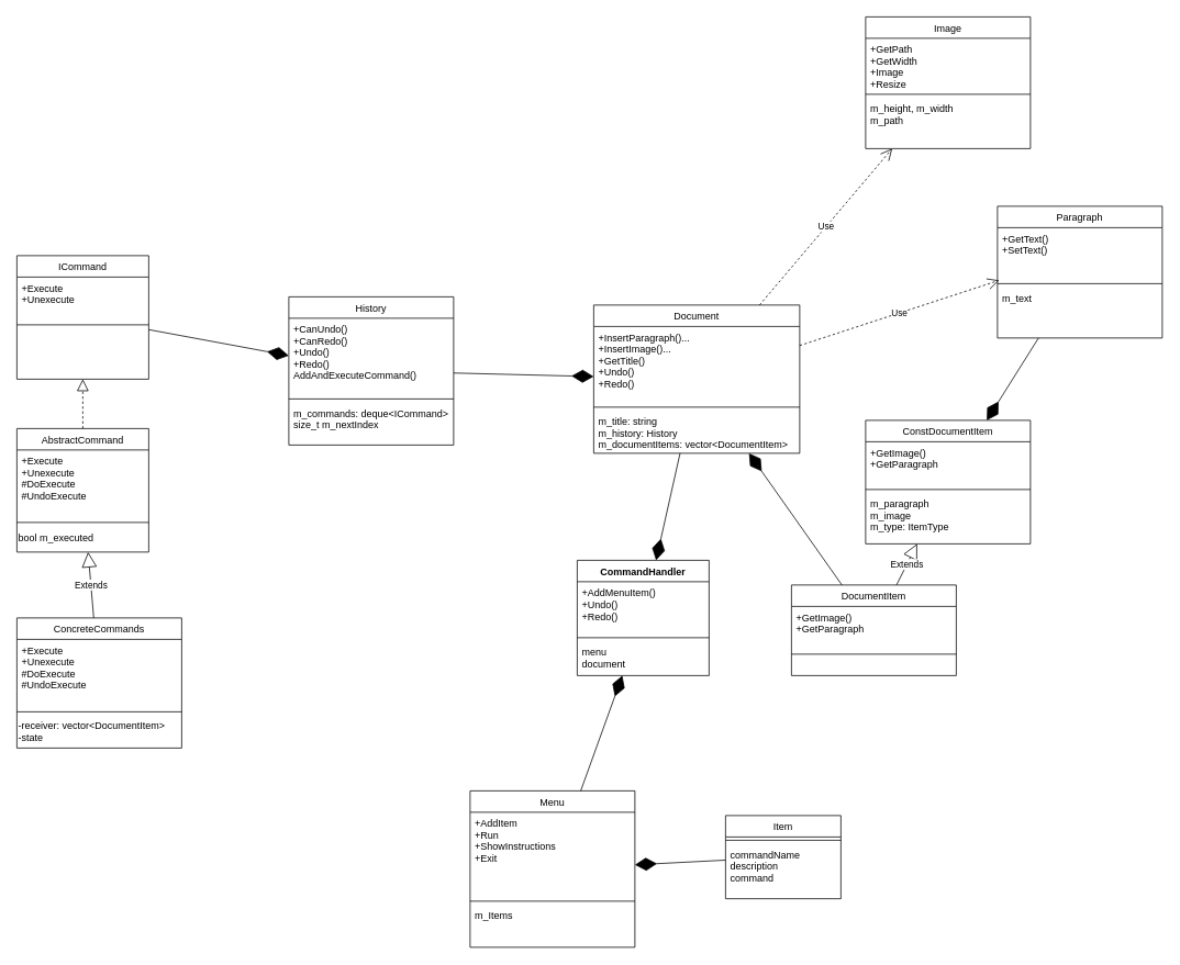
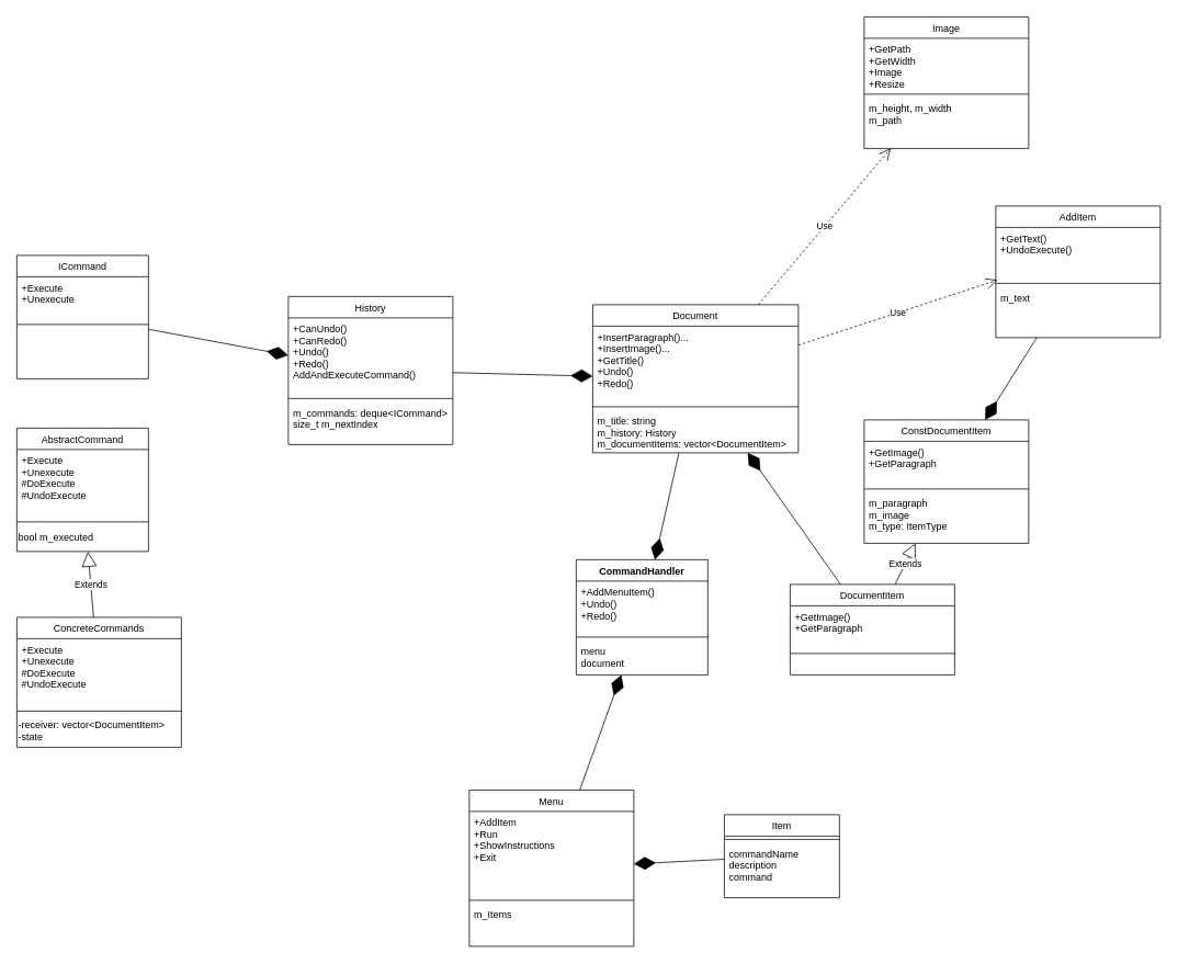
  <mxCell id="0" />
  <mxCell id="1" parent="0" />
  <mxCell id="2" value="ICommand" style="swimlane;fontStyle=0;align=center;verticalAlign=top;childLayout=stackLayout;horizontal=1;startSize=26;horizontalStack=0;resizeParent=1;resizeLast=0;collapsible=1;marginBottom=0;rounded=0;shadow=0;strokeWidth=1;" parent="1" vertex="1"><mxGeometry x="20" y="310" width="160" height="150" as="geometry"><mxRectangle x="550" y="140" width="160" height="26" as="alternateBounds" /></mxGeometry></mxCell>
  <mxCell id="3" value="+Execute&#10;+Unexecute" style="text;align=left;verticalAlign=top;spacingLeft=4;spacingRight=4;overflow=hidden;rotatable=0;points=[[0,0.5],[1,0.5]];portConstraint=eastwest;" parent="2" vertex="1"><mxGeometry y="26" width="160" height="54" as="geometry" /></mxCell>
  <mxCell id="4" value="" style="line;html=1;strokeWidth=1;align=left;verticalAlign=middle;spacingTop=-1;spacingLeft=3;spacingRight=3;rotatable=0;labelPosition=right;points=[];portConstraint=eastwest;" parent="2" vertex="1"><mxGeometry y="80" width="160" height="8" as="geometry" /></mxCell>
  <mxCell id="5" value="AbstractCommand" style="swimlane;fontStyle=0;align=center;verticalAlign=top;childLayout=stackLayout;horizontal=1;startSize=26;horizontalStack=0;resizeParent=1;resizeLast=0;collapsible=1;marginBottom=0;rounded=0;shadow=0;strokeWidth=1;" vertex="1" parent="1"><mxGeometry x="20" y="520" width="160" height="150" as="geometry"><mxRectangle x="550" y="140" width="160" height="26" as="alternateBounds" /></mxGeometry></mxCell>
  <mxCell id="6" value="+Execute&#10;+Unexecute&#10;#DoExecute&#10;#UndoExecute" style="text;align=left;verticalAlign=top;spacingLeft=4;spacingRight=4;overflow=hidden;rotatable=0;points=[[0,0.5],[1,0.5]];portConstraint=eastwest;" vertex="1" parent="5"><mxGeometry y="26" width="160" height="84" as="geometry" /></mxCell>
  <mxCell id="7" value="" style="line;html=1;strokeWidth=1;align=left;verticalAlign=middle;spacingTop=-1;spacingLeft=3;spacingRight=3;rotatable=0;labelPosition=right;points=[];portConstraint=eastwest;" vertex="1" parent="5"><mxGeometry y="110" width="160" height="8" as="geometry" /></mxCell>
  <mxCell id="8" value="bool m_executed" style="text;html=1;align=left;verticalAlign=middle;resizable=0;points=[];autosize=1;strokeColor=none;fillColor=none;" vertex="1" parent="5"><mxGeometry y="118" width="160" height="30" as="geometry" /></mxCell>
  <mxCell id="9" value="ConcreteCommands" style="swimlane;fontStyle=0;align=center;verticalAlign=top;childLayout=stackLayout;horizontal=1;startSize=26;horizontalStack=0;resizeParent=1;resizeLast=0;collapsible=1;marginBottom=0;rounded=0;shadow=0;strokeWidth=1;" vertex="1" parent="1"><mxGeometry x="20" y="750" width="200" height="158" as="geometry"><mxRectangle x="550" y="140" width="160" height="26" as="alternateBounds" /></mxGeometry></mxCell>
  <mxCell id="10" value="+Execute&#10;+Unexecute&#10;#DoExecute&#10;#UndoExecute" style="text;align=left;verticalAlign=top;spacingLeft=4;spacingRight=4;overflow=hidden;rotatable=0;points=[[0,0.5],[1,0.5]];portConstraint=eastwest;" vertex="1" parent="9"><mxGeometry y="26" width="200" height="84" as="geometry" /></mxCell>
  <mxCell id="11" value="" style="line;html=1;strokeWidth=1;align=left;verticalAlign=middle;spacingTop=-1;spacingLeft=3;spacingRight=3;rotatable=0;labelPosition=right;points=[];portConstraint=eastwest;" vertex="1" parent="9"><mxGeometry y="110" width="200" height="8" as="geometry" /></mxCell>
  <mxCell id="12" value="-receiver: vector&amp;lt;DocumentItem&amp;gt;&lt;div&gt;-state&lt;/div&gt;" style="text;html=1;align=left;verticalAlign=middle;resizable=0;points=[];autosize=1;strokeColor=none;fillColor=none;" vertex="1" parent="9"><mxGeometry y="118" width="200" height="40" as="geometry" /></mxCell>
  <mxCell id="13" value="Extends" style="endArrow=block;endSize=16;endFill=0;html=1;rounded=0;" edge="1" parent="1" source="9" target="5"><mxGeometry width="160" relative="1" as="geometry"><mxPoint x="160" y="700" as="sourcePoint" /><mxPoint x="250" y="630" as="targetPoint" /></mxGeometry></mxCell>
  <mxCell id="14" value="History" style="swimlane;fontStyle=0;align=center;verticalAlign=top;childLayout=stackLayout;horizontal=1;startSize=26;horizontalStack=0;resizeParent=1;resizeLast=0;collapsible=1;marginBottom=0;rounded=0;shadow=0;strokeWidth=1;" vertex="1" parent="1"><mxGeometry x="350" y="360" width="200" height="180" as="geometry"><mxRectangle x="550" y="140" width="160" height="26" as="alternateBounds" /></mxGeometry></mxCell>
  <mxCell id="15" value="+CanUndo()&#10;+CanRedo()&#10;+Undo()&#10;+Redo()&#10;AddAndExecuteCommand()&#10;" style="text;align=left;verticalAlign=top;spacingLeft=4;spacingRight=4;overflow=hidden;rotatable=0;points=[[0,0.5],[1,0.5]];portConstraint=eastwest;" vertex="1" parent="14"><mxGeometry y="26" width="200" height="94" as="geometry" /></mxCell>
  <mxCell id="16" value="" style="line;html=1;strokeWidth=1;align=left;verticalAlign=middle;spacingTop=-1;spacingLeft=3;spacingRight=3;rotatable=0;labelPosition=right;points=[];portConstraint=eastwest;" vertex="1" parent="14"><mxGeometry y="120" width="200" height="8" as="geometry" /></mxCell>
  <mxCell id="17" value="m_commands: deque&lt;ICommand&gt;&#10;size_t m_nextIndex" style="text;align=left;verticalAlign=top;spacingLeft=4;spacingRight=4;overflow=hidden;rotatable=0;points=[[0,0.5],[1,0.5]];portConstraint=eastwest;" vertex="1" parent="14"><mxGeometry y="128" width="200" height="52" as="geometry" /></mxCell>
- <mxCell id="18" value="" style="endArrow=block;dashed=1;endFill=0;endSize=12;html=1;rounded=0;" edge="1" parent="1" source="5" target="2"><mxGeometry width="160" relative="1" as="geometry"><mxPoint x="170" y="580" as="sourcePoint" /><mxPoint x="330" y="580" as="targetPoint" /></mxGeometry></mxCell>
  <mxCell id="19" value="" style="endArrow=diamondThin;endFill=1;endSize=24;html=1;rounded=0;" edge="1" parent="1" source="2" target="14"><mxGeometry width="160" relative="1" as="geometry"><mxPoint x="170" y="580" as="sourcePoint" /><mxPoint x="320" y="460" as="targetPoint" /></mxGeometry></mxCell>
  <mxCell id="20" value="Document" style="swimlane;fontStyle=0;align=center;verticalAlign=top;childLayout=stackLayout;horizontal=1;startSize=26;horizontalStack=0;resizeParent=1;resizeLast=0;collapsible=1;marginBottom=0;rounded=0;shadow=0;strokeWidth=1;" vertex="1" parent="1"><mxGeometry x="720" y="370" width="250" height="180" as="geometry"><mxRectangle x="550" y="140" width="160" height="26" as="alternateBounds" /></mxGeometry></mxCell>
  <mxCell id="21" value="+InsertParagraph()...&#10;+InsertImage()...&#10;+GetTitle()&#10;+Undo()&#10;+Redo()&#10;" style="text;align=left;verticalAlign=top;spacingLeft=4;spacingRight=4;overflow=hidden;rotatable=0;points=[[0,0.5],[1,0.5]];portConstraint=eastwest;" vertex="1" parent="20"><mxGeometry y="26" width="250" height="94" as="geometry" /></mxCell>
  <mxCell id="22" value="" style="line;html=1;strokeWidth=1;align=left;verticalAlign=middle;spacingTop=-1;spacingLeft=3;spacingRight=3;rotatable=0;labelPosition=right;points=[];portConstraint=eastwest;" vertex="1" parent="20"><mxGeometry y="120" width="250" height="8" as="geometry" /></mxCell>
  <mxCell id="23" value="m_title: string&#10;m_history: History&#10;m_documentItems: vector&lt;DocumentItem&gt;" style="text;align=left;verticalAlign=top;spacingLeft=4;spacingRight=4;overflow=hidden;rotatable=0;points=[[0,0.5],[1,0.5]];portConstraint=eastwest;" vertex="1" parent="20"><mxGeometry y="128" width="250" height="52" as="geometry" /></mxCell>
  <mxCell id="24" value="" style="endArrow=diamondThin;endFill=1;endSize=24;html=1;rounded=0;" edge="1" parent="1" source="14" target="20"><mxGeometry width="160" relative="1" as="geometry"><mxPoint x="710" y="470" as="sourcePoint" /><mxPoint x="870" y="470" as="targetPoint" /></mxGeometry></mxCell>
  <mxCell id="25" value="" style="endArrow=diamondThin;endFill=1;endSize=24;html=1;rounded=0;" edge="1" parent="1" source="26" target="20"><mxGeometry width="160" relative="1" as="geometry"><mxPoint x="1460" y="380" as="sourcePoint" /><mxPoint x="1220" y="510" as="targetPoint" /></mxGeometry></mxCell>
  <mxCell id="26" value="DocumentItem" style="swimlane;fontStyle=0;align=center;verticalAlign=top;childLayout=stackLayout;horizontal=1;startSize=26;horizontalStack=0;resizeParent=1;resizeLast=0;collapsible=1;marginBottom=0;rounded=0;shadow=0;strokeWidth=1;" vertex="1" parent="1"><mxGeometry x="960" y="710" width="200" height="110" as="geometry"><mxRectangle x="550" y="140" width="160" height="26" as="alternateBounds" /></mxGeometry></mxCell>
  <mxCell id="27" value="+GetImage()&#10;+GetParagraph" style="text;align=left;verticalAlign=top;spacingLeft=4;spacingRight=4;overflow=hidden;rotatable=0;points=[[0,0.5],[1,0.5]];portConstraint=eastwest;" vertex="1" parent="26"><mxGeometry y="26" width="200" height="54" as="geometry" /></mxCell>
  <mxCell id="28" value="" style="line;html=1;strokeWidth=1;align=left;verticalAlign=middle;spacingTop=-1;spacingLeft=3;spacingRight=3;rotatable=0;labelPosition=right;points=[];portConstraint=eastwest;" vertex="1" parent="26"><mxGeometry y="80" width="200" height="8" as="geometry" /></mxCell>
  <mxCell id="29" value="ConstDocumentItem" style="swimlane;fontStyle=0;align=center;verticalAlign=top;childLayout=stackLayout;horizontal=1;startSize=26;horizontalStack=0;resizeParent=1;resizeLast=0;collapsible=1;marginBottom=0;rounded=0;shadow=0;strokeWidth=1;" vertex="1" parent="1"><mxGeometry x="1050" y="510" width="200" height="150" as="geometry"><mxRectangle x="550" y="140" width="160" height="26" as="alternateBounds" /></mxGeometry></mxCell>
  <mxCell id="30" value="+GetImage()&#10;+GetParagraph" style="text;align=left;verticalAlign=top;spacingLeft=4;spacingRight=4;overflow=hidden;rotatable=0;points=[[0,0.5],[1,0.5]];portConstraint=eastwest;" vertex="1" parent="29"><mxGeometry y="26" width="200" height="54" as="geometry" /></mxCell>
  <mxCell id="31" value="" style="line;html=1;strokeWidth=1;align=left;verticalAlign=middle;spacingTop=-1;spacingLeft=3;spacingRight=3;rotatable=0;labelPosition=right;points=[];portConstraint=eastwest;" vertex="1" parent="29"><mxGeometry y="80" width="200" height="8" as="geometry" /></mxCell>
  <mxCell id="32" value="m_paragraph&#10;m_image&#10;m_type: ItemType" style="text;align=left;verticalAlign=top;spacingLeft=4;spacingRight=4;overflow=hidden;rotatable=0;points=[[0,0.5],[1,0.5]];portConstraint=eastwest;" vertex="1" parent="29"><mxGeometry y="88" width="200" height="52" as="geometry" /></mxCell>
  <mxCell id="33" value="Extends" style="endArrow=block;endSize=16;endFill=0;html=1;rounded=0;" edge="1" parent="1" source="26" target="29"><mxGeometry width="160" relative="1" as="geometry"><mxPoint x="1060" y="510" as="sourcePoint" /><mxPoint x="1220" y="510" as="targetPoint" /></mxGeometry></mxCell>
  <mxCell id="34" value="Image" style="swimlane;fontStyle=0;align=center;verticalAlign=top;childLayout=stackLayout;horizontal=1;startSize=26;horizontalStack=0;resizeParent=1;resizeLast=0;collapsible=1;marginBottom=0;rounded=0;shadow=0;strokeWidth=1;" vertex="1" parent="1"><mxGeometry x="1050" y="20" width="200" height="160" as="geometry"><mxRectangle x="550" y="140" width="160" height="26" as="alternateBounds" /></mxGeometry></mxCell>
  <mxCell id="35" value="+GetPath&#10;+GetWidth&#10;+Image&#10;+Resize" style="text;align=left;verticalAlign=top;spacingLeft=4;spacingRight=4;overflow=hidden;rotatable=0;points=[[0,0.5],[1,0.5]];portConstraint=eastwest;" vertex="1" parent="34"><mxGeometry y="26" width="200" height="64" as="geometry" /></mxCell>
  <mxCell id="36" value="" style="line;html=1;strokeWidth=1;align=left;verticalAlign=middle;spacingTop=-1;spacingLeft=3;spacingRight=3;rotatable=0;labelPosition=right;points=[];portConstraint=eastwest;" vertex="1" parent="34"><mxGeometry y="90" width="200" height="8" as="geometry" /></mxCell>
  <mxCell id="37" value="m_height, m_width&#10;m_path" style="text;align=left;verticalAlign=top;spacingLeft=4;spacingRight=4;overflow=hidden;rotatable=0;points=[[0,0.5],[1,0.5]];portConstraint=eastwest;" vertex="1" parent="34"><mxGeometry y="98" width="200" height="62" as="geometry" /></mxCell>
- <mxCell id="38" value="Paragraph" style="swimlane;fontStyle=0;align=center;verticalAlign=top;childLayout=stackLayout;horizontal=1;startSize=26;horizontalStack=0;resizeParent=1;resizeLast=0;collapsible=1;marginBottom=0;rounded=0;shadow=0;strokeWidth=1;" vertex="1" parent="1"><mxGeometry x="1210" y="250" width="200" height="160" as="geometry"><mxRectangle x="550" y="140" width="160" height="26" as="alternateBounds" /></mxGeometry></mxCell>
- <mxCell id="39" value="+GetText()&#10;+SetText()" style="text;align=left;verticalAlign=top;spacingLeft=4;spacingRight=4;overflow=hidden;rotatable=0;points=[[0,0.5],[1,0.5]];portConstraint=eastwest;" vertex="1" parent="38"><mxGeometry y="26" width="200" height="64" as="geometry" /></mxCell>
+ <mxCell id="38" value="AddItem" style="swimlane;fontStyle=0;align=center;verticalAlign=top;childLayout=stackLayout;horizontal=1;startSize=26;horizontalStack=0;resizeParent=1;resizeLast=0;collapsible=1;marginBottom=0;rounded=0;shadow=0;strokeWidth=1;" vertex="1" parent="1"><mxGeometry x="1210" y="250" width="200" height="160" as="geometry"><mxRectangle x="550" y="140" width="160" height="26" as="alternateBounds" /></mxGeometry></mxCell>
+ <mxCell id="39" value="+GetText()&#10;+UndoExecute()" style="text;align=left;verticalAlign=top;spacingLeft=4;spacingRight=4;overflow=hidden;rotatable=0;points=[[0,0.5],[1,0.5]];portConstraint=eastwest;" vertex="1" parent="38"><mxGeometry y="26" width="200" height="64" as="geometry" /></mxCell>
  <mxCell id="40" value="" style="line;html=1;strokeWidth=1;align=left;verticalAlign=middle;spacingTop=-1;spacingLeft=3;spacingRight=3;rotatable=0;labelPosition=right;points=[];portConstraint=eastwest;" vertex="1" parent="38"><mxGeometry y="90" width="200" height="8" as="geometry" /></mxCell>
  <mxCell id="41" value="m_text&#10;" style="text;align=left;verticalAlign=top;spacingLeft=4;spacingRight=4;overflow=hidden;rotatable=0;points=[[0,0.5],[1,0.5]];portConstraint=eastwest;" vertex="1" parent="38"><mxGeometry y="98" width="200" height="62" as="geometry" /></mxCell>
  <mxCell id="42" value="" style="endArrow=diamondThin;endFill=1;endSize=24;html=1;rounded=0;" edge="1" parent="1" source="38" target="29"><mxGeometry width="160" relative="1" as="geometry"><mxPoint x="2080" y="450" as="sourcePoint" /><mxPoint x="1650" y="630" as="targetPoint" /></mxGeometry></mxCell>
  <mxCell id="43" value="Menu" style="swimlane;fontStyle=0;align=center;verticalAlign=top;childLayout=stackLayout;horizontal=1;startSize=26;horizontalStack=0;resizeParent=1;resizeLast=0;collapsible=1;marginBottom=0;rounded=0;shadow=0;strokeWidth=1;" vertex="1" parent="1"><mxGeometry x="570" y="960" width="200" height="190" as="geometry"><mxRectangle x="550" y="140" width="160" height="26" as="alternateBounds" /></mxGeometry></mxCell>
  <mxCell id="44" value="+AddItem&#10;+Run&#10;+ShowInstructions&#10;+Exit" style="text;align=left;verticalAlign=top;spacingLeft=4;spacingRight=4;overflow=hidden;rotatable=0;points=[[0,0.5],[1,0.5]];portConstraint=eastwest;" vertex="1" parent="43"><mxGeometry y="26" width="200" height="104" as="geometry" /></mxCell>
  <mxCell id="45" value="" style="line;html=1;strokeWidth=1;align=left;verticalAlign=middle;spacingTop=-1;spacingLeft=3;spacingRight=3;rotatable=0;labelPosition=right;points=[];portConstraint=eastwest;" vertex="1" parent="43"><mxGeometry y="130" width="200" height="8" as="geometry" /></mxCell>
  <mxCell id="46" value="m_Items" style="text;align=left;verticalAlign=top;spacingLeft=4;spacingRight=4;overflow=hidden;rotatable=0;points=[[0,0.5],[1,0.5]];portConstraint=eastwest;" vertex="1" parent="43"><mxGeometry y="138" width="200" height="52" as="geometry" /></mxCell>
  <mxCell id="47" value="Item" style="swimlane;fontStyle=0;align=center;verticalAlign=top;childLayout=stackLayout;horizontal=1;startSize=26;horizontalStack=0;resizeParent=1;resizeLast=0;collapsible=1;marginBottom=0;rounded=0;shadow=0;strokeWidth=1;" vertex="1" parent="1"><mxGeometry x="880" y="990" width="140" height="101" as="geometry"><mxRectangle x="550" y="140" width="160" height="26" as="alternateBounds" /></mxGeometry></mxCell>
  <mxCell id="48" value="" style="line;html=1;strokeWidth=1;align=left;verticalAlign=middle;spacingTop=-1;spacingLeft=3;spacingRight=3;rotatable=0;labelPosition=right;points=[];portConstraint=eastwest;" vertex="1" parent="47"><mxGeometry y="26" width="140" height="8" as="geometry" /></mxCell>
  <mxCell id="49" value="commandName&#10;description&#10;command" style="text;align=left;verticalAlign=top;spacingLeft=4;spacingRight=4;overflow=hidden;rotatable=0;points=[[0,0.5],[1,0.5]];portConstraint=eastwest;" vertex="1" parent="47"><mxGeometry y="34" width="140" height="52" as="geometry" /></mxCell>
  <mxCell id="50" value="" style="endArrow=diamondThin;endFill=1;endSize=24;html=1;rounded=0;" edge="1" parent="1" source="47" target="43"><mxGeometry width="160" relative="1" as="geometry"><mxPoint x="610" y="810" as="sourcePoint" /><mxPoint x="770" y="810" as="targetPoint" /></mxGeometry></mxCell>
  <mxCell id="51" value="Use" style="endArrow=open;endSize=12;dashed=1;html=1;rounded=0;" edge="1" parent="1" source="20" target="39"><mxGeometry width="160" relative="1" as="geometry"><mxPoint x="1000" y="370" as="sourcePoint" /><mxPoint x="1160" y="370" as="targetPoint" /></mxGeometry></mxCell>
  <mxCell id="52" value="Use" style="endArrow=open;endSize=12;dashed=1;html=1;rounded=0;" edge="1" parent="1" source="20" target="34"><mxGeometry width="160" relative="1" as="geometry"><mxPoint x="1000" y="370" as="sourcePoint" /><mxPoint x="1160" y="370" as="targetPoint" /></mxGeometry></mxCell>
  <mxCell id="53" value="CommandHandler" style="swimlane;fontStyle=1;align=center;verticalAlign=top;childLayout=stackLayout;horizontal=1;startSize=26;horizontalStack=0;resizeParent=1;resizeParentMax=0;resizeLast=0;collapsible=1;marginBottom=0;whiteSpace=wrap;html=1;" vertex="1" parent="1"><mxGeometry x="700" y="680" width="160" height="140" as="geometry" /></mxCell>
  <mxCell id="54" value="+AddMenuItem()&lt;div&gt;+Undo()&lt;/div&gt;&lt;div&gt;+Redo()&lt;/div&gt;" style="text;strokeColor=none;fillColor=none;align=left;verticalAlign=top;spacingLeft=4;spacingRight=4;overflow=hidden;rotatable=0;points=[[0,0.5],[1,0.5]];portConstraint=eastwest;whiteSpace=wrap;html=1;" vertex="1" parent="53"><mxGeometry y="26" width="160" height="64" as="geometry" /></mxCell>
  <mxCell id="55" value="" style="line;strokeWidth=1;fillColor=none;align=left;verticalAlign=middle;spacingTop=-1;spacingLeft=3;spacingRight=3;rotatable=0;labelPosition=right;points=[];portConstraint=eastwest;strokeColor=inherit;" vertex="1" parent="53"><mxGeometry y="90" width="160" height="8" as="geometry" /></mxCell>
  <mxCell id="56" value="menu&lt;div&gt;document&lt;/div&gt;" style="text;strokeColor=none;fillColor=none;align=left;verticalAlign=top;spacingLeft=4;spacingRight=4;overflow=hidden;rotatable=0;points=[[0,0.5],[1,0.5]];portConstraint=eastwest;whiteSpace=wrap;html=1;" vertex="1" parent="53"><mxGeometry y="98" width="160" height="42" as="geometry" /></mxCell>
  <mxCell id="57" value="" style="endArrow=diamondThin;endFill=1;endSize=24;html=1;rounded=0;" edge="1" parent="1" source="43" target="53"><mxGeometry width="160" relative="1" as="geometry"><mxPoint x="370" y="700" as="sourcePoint" /><mxPoint x="530" y="700" as="targetPoint" /></mxGeometry></mxCell>
  <mxCell id="58" value="" style="endArrow=diamondThin;endFill=1;endSize=24;html=1;rounded=0;" edge="1" parent="1" source="20" target="53"><mxGeometry width="160" relative="1" as="geometry"><mxPoint x="370" y="700" as="sourcePoint" /><mxPoint x="530" y="700" as="targetPoint" /></mxGeometry></mxCell>
